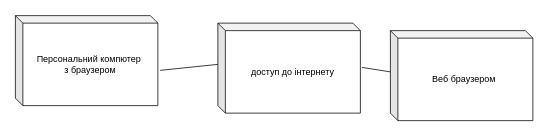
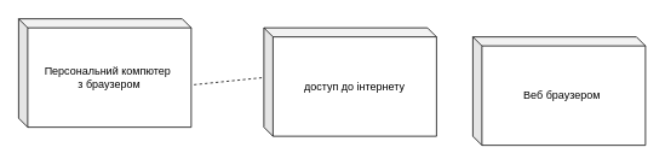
  <mxCell id="0" />
  <mxCell id="1" parent="0" />
  <mxCell id="2" value="Персональний компютер&amp;nbsp;&lt;br&gt;з браузером" style="shape=cube;whiteSpace=wrap;html=1;boundedLbl=1;backgroundOutline=1;darkOpacity=0.05;darkOpacity2=0.1;size=10;" vertex="1" parent="1"><mxGeometry x="20" y="20" width="190" height="120" as="geometry" /></mxCell>
  <mxCell id="3" value="Веб браузером&amp;nbsp;" style="shape=cube;whiteSpace=wrap;html=1;boundedLbl=1;backgroundOutline=1;darkOpacity=0.05;darkOpacity2=0.1;size=10;" vertex="1" parent="1"><mxGeometry x="520" y="40" width="190" height="120" as="geometry" /></mxCell>
  <mxCell id="4" value="доступ до інтернету" style="shape=cube;whiteSpace=wrap;html=1;boundedLbl=1;backgroundOutline=1;darkOpacity=0.05;darkOpacity2=0.1;size=10;" vertex="1" parent="1"><mxGeometry x="290" y="30" width="190" height="120" as="geometry" /></mxCell>
- <mxCell id="5" value="" style="endArrow=none;html=1;entryX=0;entryY=0;entryDx=0;entryDy=55;entryPerimeter=0;exitX=1.016;exitY=0.608;exitDx=0;exitDy=0;exitPerimeter=0;" edge="1" parent="1" source="2" target="4"><mxGeometry width="50" height="50" relative="1" as="geometry"><mxPoint x="110" y="300" as="sourcePoint" /><mxPoint x="160" y="250" as="targetPoint" /></mxGeometry></mxCell>
- <mxCell id="6" value="" style="endArrow=none;html=1;entryX=1.011;entryY=0.492;entryDx=0;entryDy=0;entryPerimeter=0;exitX=0;exitY=0;exitDx=0;exitDy=55;exitPerimeter=0;" edge="1" parent="1" source="3" target="4"><mxGeometry width="50" height="50" relative="1" as="geometry"><mxPoint x="600" y="190" as="sourcePoint" /><mxPoint x="650" y="140" as="targetPoint" /></mxGeometry></mxCell>
+ <mxCell id="5" value="" style="endArrow=none;html=1;entryX=0;entryY=0;entryDx=0;entryDy=55;entryPerimeter=0;exitX=1.016;exitY=0.608;exitDx=0;exitDy=0;exitPerimeter=0;dashed=1;" edge="1" parent="1" source="2" target="4"><mxGeometry width="50" height="50" relative="1" as="geometry"><mxPoint x="110" y="300" as="sourcePoint" /><mxPoint x="160" y="250" as="targetPoint" /></mxGeometry></mxCell>
